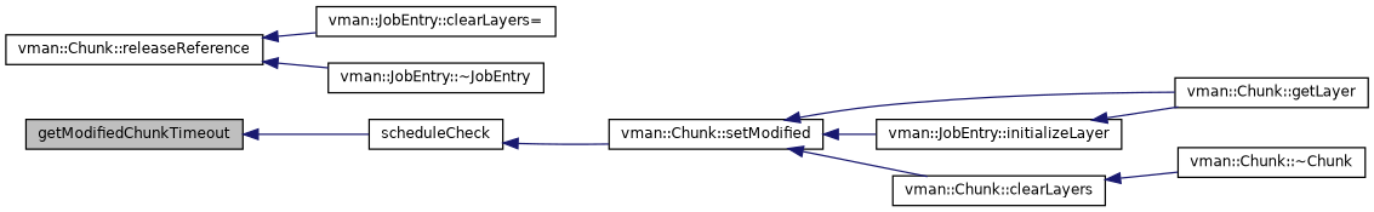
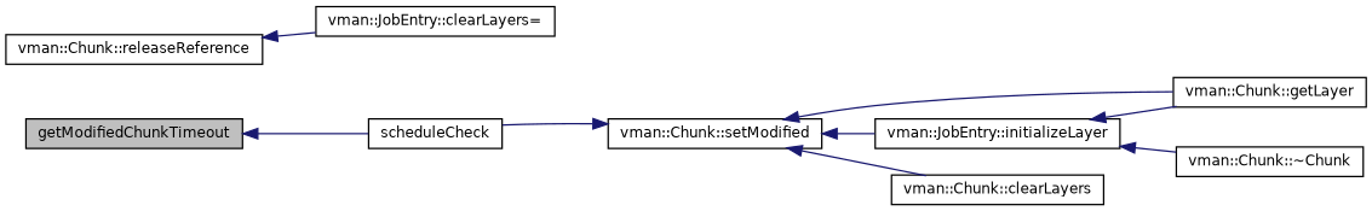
  digraph {
    rankdir=LR
    node [color=black fontname=Helvetica fontsize=10 shape=record]
    edge [color=midnightblue dir=back fontname=Helvetica fontsize=10 labelfontname=Helvetica labelfontsize=10 style=solid]
    n1 [fillcolor=grey75 fontcolor=black height=0.2 label=getModifiedChunkTimeout style=filled width=0.4]
    n2 [height=0.2 label=scheduleCheck width=0.4]
    n3 [height=0.2 label="vman::Chunk::setModified" width=0.4]
    n4 [height=0.2 label="vman::Chunk::releaseReference" width=0.4]
    n5 [height=0.2 label="vman::JobEntry::clearLayers=" width=0.4]
-   n6 [height=0.2 label="vman::JobEntry::~JobEntry" width=0.4]
    n7 [height=0.2 label="vman::JobEntry::initializeLayer" width=0.4]
    n8 [height=0.2 label="vman::Chunk::getLayer" width=0.4]
    n9 [height=0.2 label="vman::Chunk::clearLayers" width=0.4]
    n10 [height=0.2 label="vman::Chunk::~Chunk" width=0.4]
    n1 -> n2
-   n2 -> n3
+   n3 -> n2
    n3 -> n7
    n3 -> n8
    n3 -> n9
    n4 -> n5
-   n4 -> n6
    n7 -> n8
-   n9 -> n10
+   n7 -> n10
  }
